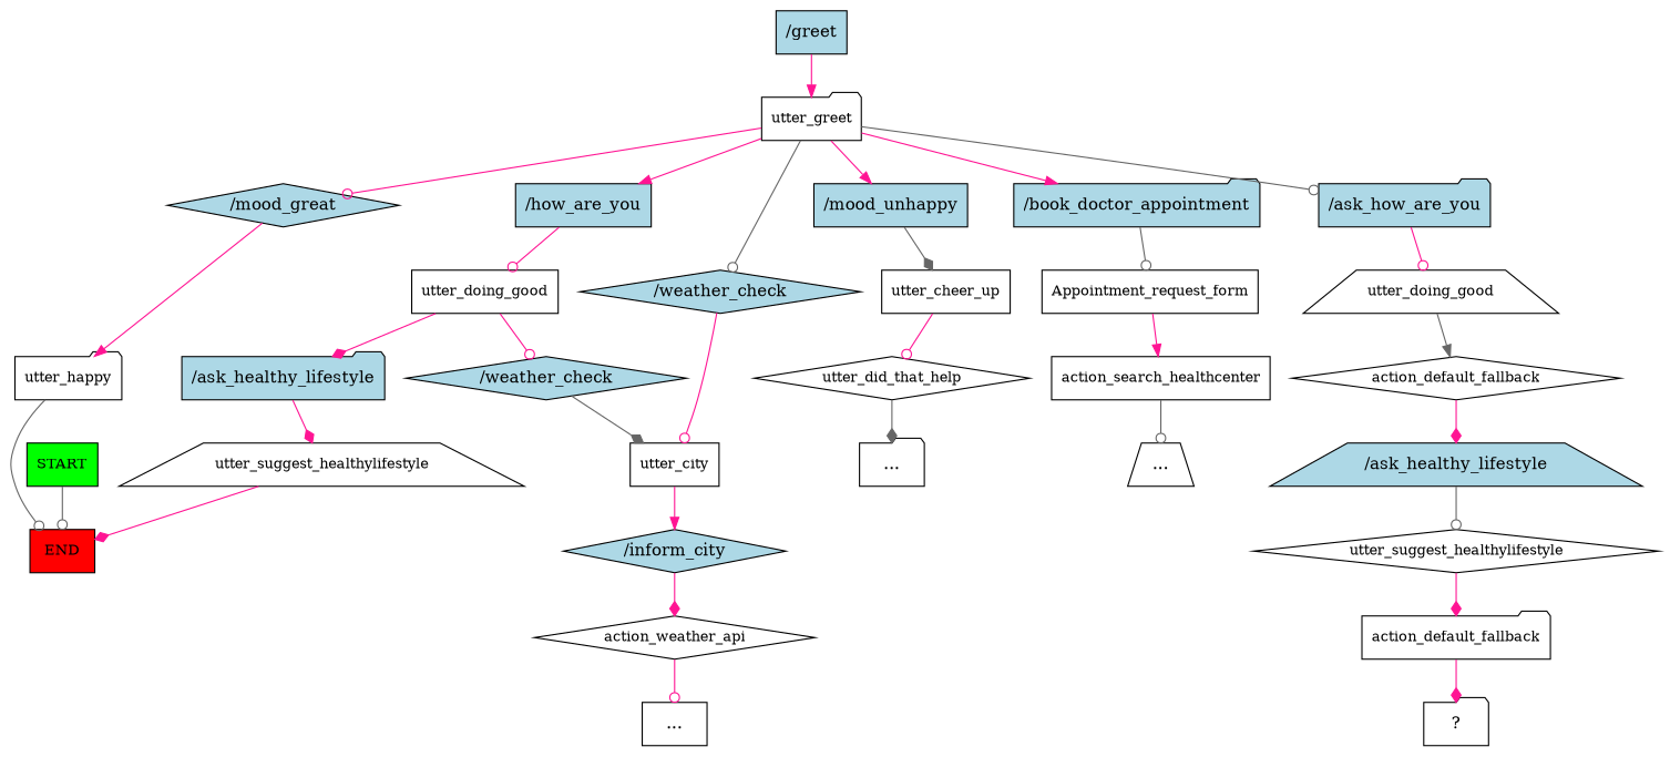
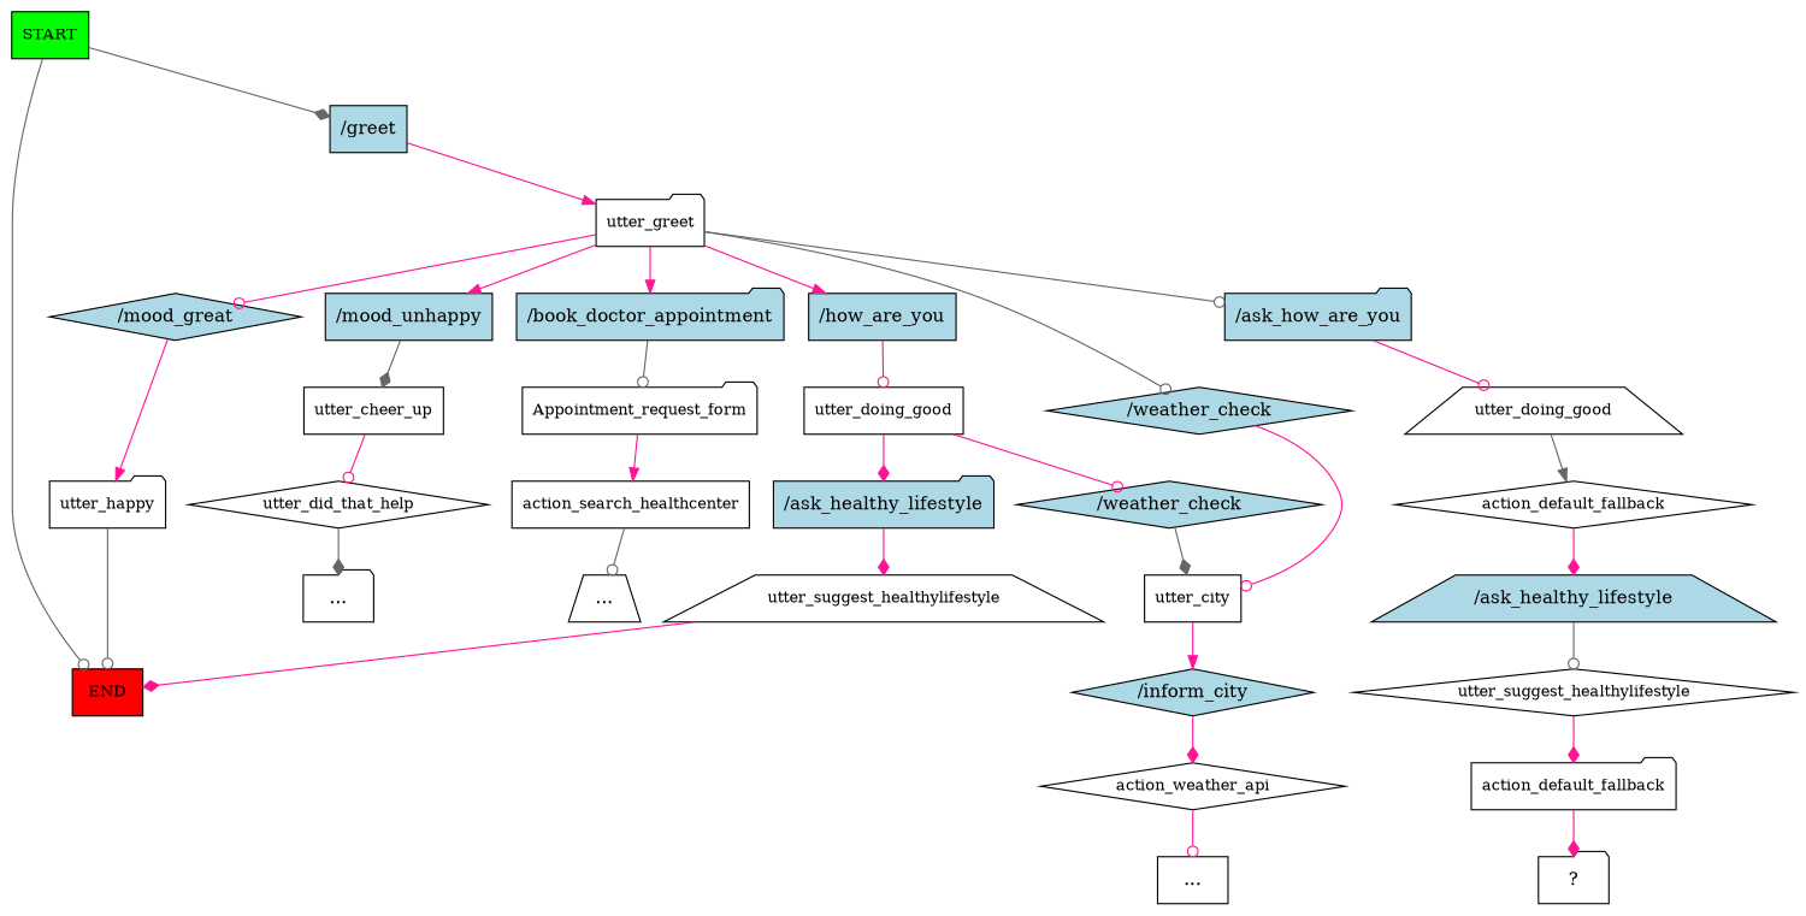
  digraph {
    node [fontsize=12 shape=box]
    edge [arrowhead=odot color=deeppink]
    n1 [fillcolor=green label=START style=filled]
    n2 [fillcolor=red label=END style=filled]
    n3 [fillcolor=lightblue label="/greet" style=filled fontsize=""]
    n4 [label=utter_greet shape=folder]
    n5 [fillcolor=lightblue label="/mood_great" shape=diamond style=filled fontsize=""]
    n6 [fillcolor=lightblue label="/mood_unhappy" style=filled fontsize=""]
    n7 [fillcolor=lightblue label="/book_doctor_appointment" shape=folder style=filled fontsize=""]
    n8 [fillcolor=lightblue label="/how_are_you" style=filled fontsize=""]
    n9 [fillcolor=lightblue label="/ask_how_are_you" shape=folder style=filled fontsize=""]
    n10 [fillcolor=lightblue label="/weather_check" shape=diamond style=filled fontsize=""]
    n11 [label=utter_happy shape=folder]
    n12 [label=utter_cheer_up]
-   n13 [label=Appointment_request_form]
+   n13 [label=Appointment_request_form shape=folder]
    n14 [label=utter_doing_good]
    n15 [label=utter_doing_good shape=trapezium]
    n16 [label=utter_city]
    n17 [label=utter_did_that_help shape=diamond]
    n18 [label="..." shape=folder fontsize=""]
    n19 [label=action_search_healthcenter]
    n20 [label="..." shape=trapezium fontsize=""]
    n21 [fillcolor=lightblue label="/weather_check" shape=diamond style=filled fontsize=""]
    n22 [fillcolor=lightblue label="/ask_healthy_lifestyle" shape=folder style=filled fontsize=""]
    n23 [label=utter_suggest_healthylifestyle shape=trapezium]
    n24 [fillcolor=lightblue label="/inform_city" shape=diamond style=filled fontsize=""]
    n25 [label=action_weather_api shape=diamond]
    n26 [label="..." fontsize=""]
    n27 [label=action_default_fallback shape=diamond]
    n28 [fillcolor=lightblue label="/ask_healthy_lifestyle" shape=trapezium style=filled fontsize=""]
    n29 [label=utter_suggest_healthylifestyle shape=diamond]
    n30 [label=action_default_fallback shape=folder]
    n31 [label="  ?  " shape=folder fontsize=""]
    n1 -> n2 [color=gray40]
+   n1 -> n3 [arrowhead=diamond color=gray40]
    n3 -> n4 [arrowhead=normal]
    n4 -> n5
    n4 -> n6 [arrowhead=normal]
    n4 -> n7 [arrowhead=normal]
    n4 -> n8 [arrowhead=normal]
    n4 -> n9 [color=gray40]
    n4 -> n10 [color=gray40]
    n5 -> n11 [arrowhead=normal]
    n6 -> n12 [arrowhead=diamond color=gray40]
    n7 -> n13 [color=gray40]
    n8 -> n14
    n9 -> n15
    n10 -> n16
    n11 -> n2 [color=gray40]
    n12 -> n17
    n13 -> n19 [arrowhead=normal]
    n14 -> n21
    n14 -> n22 [arrowhead=diamond]
    n15 -> n27 [arrowhead=normal color=gray40]
    n16 -> n24 [arrowhead=normal]
    n17 -> n18 [arrowhead=diamond color=gray40]
    n19 -> n20 [color=gray40]
    n21 -> n16 [arrowhead=diamond color=gray40]
    n22 -> n23 [arrowhead=diamond]
    n23 -> n2 [arrowhead=diamond]
    n24 -> n25 [arrowhead=diamond]
    n25 -> n26
    n27 -> n28 [arrowhead=diamond]
    n28 -> n29 [color=gray40]
    n29 -> n30 [arrowhead=diamond]
    n30 -> n31 [arrowhead=diamond]
  }
